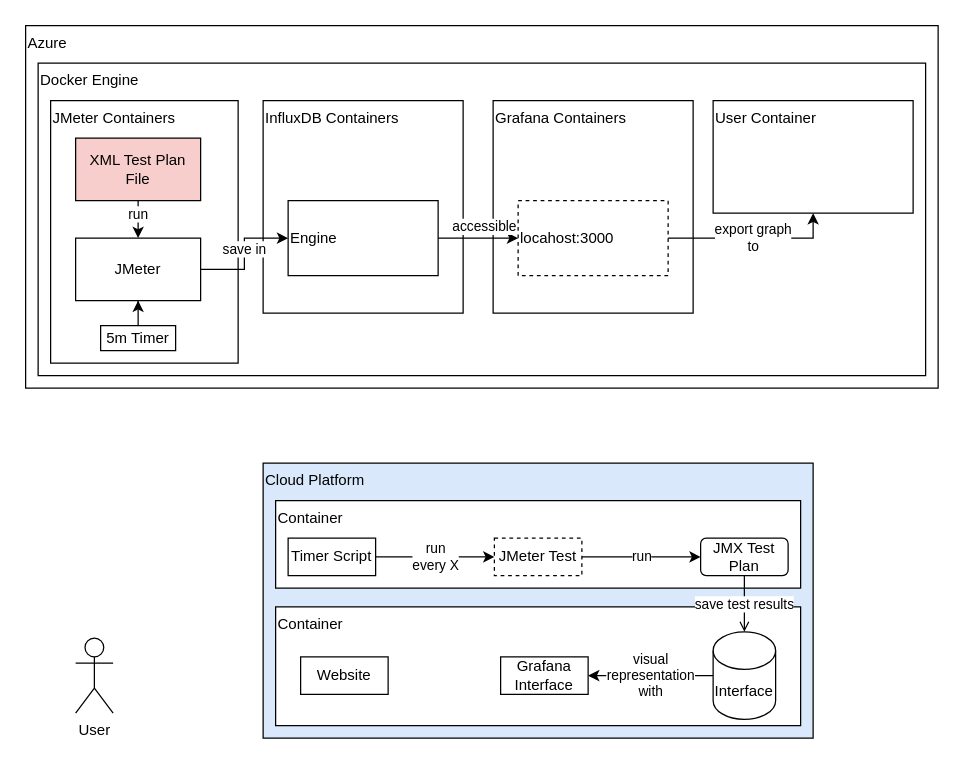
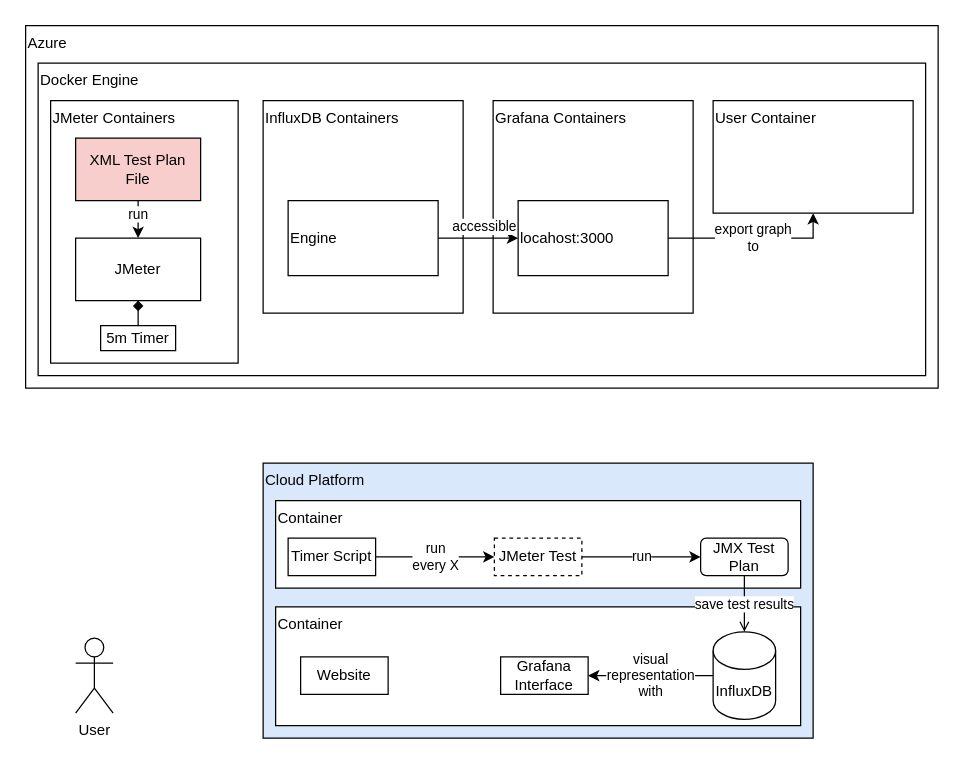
  <mxCell id="0" />
  <mxCell id="1" parent="0" />
  <mxCell id="2" value="Cloud Platform" style="rounded=0;whiteSpace=wrap;html=1;align=left;verticalAlign=top;fillColor=#dae8fc;" vertex="1" parent="1"><mxGeometry x="210" y="370" width="440" height="220" as="geometry" /></mxCell>
  <mxCell id="3" value="Container" style="rounded=0;whiteSpace=wrap;html=1;align=left;verticalAlign=top;" vertex="1" parent="1"><mxGeometry x="220" y="485" width="420" height="95" as="geometry" /></mxCell>
  <mxCell id="4" value="Azure" style="rounded=0;whiteSpace=wrap;html=1;verticalAlign=top;align=left;" parent="1" vertex="1"><mxGeometry x="20" width="730" height="290" as="geometry" y="20" /></mxCell>
  <mxCell id="5" value="Docker Engine" style="rounded=0;whiteSpace=wrap;html=1;align=left;verticalAlign=top;" parent="1" vertex="1"><mxGeometry x="30" y="50" width="710" height="250" as="geometry" /></mxCell>
  <mxCell id="6" value="JMeter Containers" style="rounded=0;whiteSpace=wrap;html=1;align=left;verticalAlign=top;" parent="1" vertex="1"><mxGeometry x="40" y="80" width="150" height="210" as="geometry" /></mxCell>
  <mxCell id="7" value="InfluxDB Containers" style="rounded=0;whiteSpace=wrap;html=1;align=left;verticalAlign=top;" parent="1" vertex="1"><mxGeometry x="210" y="80" width="160" height="170" as="geometry" /></mxCell>
  <mxCell id="8" value="Grafana Containers" style="rounded=0;whiteSpace=wrap;html=1;align=left;verticalAlign=top;" parent="1" vertex="1"><mxGeometry x="394" y="80" width="160" height="170" as="geometry" /></mxCell>
- <mxCell id="9" value="save in" style="edgeStyle=orthogonalEdgeStyle;rounded=0;orthogonalLoop=1;jettySize=auto;html=1;entryX=0;entryY=0.5;entryDx=0;entryDy=0;" parent="1" source="10" target="16" edge="1"><mxGeometry x="0.084" relative="1" as="geometry"><mxPoint as="offset" /></mxGeometry></mxCell>
  <mxCell id="10" value="JMeter" style="rounded=0;whiteSpace=wrap;html=1;" parent="1" vertex="1"><mxGeometry x="60" y="190" width="100" height="50" as="geometry" /></mxCell>
  <mxCell id="11" style="edgeStyle=orthogonalEdgeStyle;rounded=0;orthogonalLoop=1;jettySize=auto;html=1;entryX=0.5;entryY=0;entryDx=0;entryDy=0;" parent="1" source="13" target="10" edge="1"><mxGeometry relative="1" as="geometry" /></mxCell>
  <mxCell id="12" value="run" style="edgeLabel;html=1;align=center;verticalAlign=middle;resizable=0;points=[];" parent="11" vertex="1" connectable="0"><mxGeometry x="-0.281" relative="1" as="geometry"><mxPoint x="-0.03" y="-7.71" as="offset" /></mxGeometry></mxCell>
  <mxCell id="13" value="XML Test Plan File" style="rounded=0;whiteSpace=wrap;html=1;fillColor=#f8cecc;" parent="1" vertex="1"><mxGeometry x="60" y="110" width="100" height="50" as="geometry" /></mxCell>
  <mxCell id="14" style="edgeStyle=orthogonalEdgeStyle;rounded=0;orthogonalLoop=1;jettySize=auto;html=1;entryX=0;entryY=0.5;entryDx=0;entryDy=0;" parent="1" source="16" target="17" edge="1"><mxGeometry relative="1" as="geometry" /></mxCell>
  <mxCell id="15" value="accessible" style="edgeLabel;html=1;align=center;verticalAlign=middle;resizable=0;points=[];" parent="14" vertex="1" connectable="0"><mxGeometry x="0.224" relative="1" as="geometry"><mxPoint x="-2.57" y="-10" as="offset" /></mxGeometry></mxCell>
  <mxCell id="16" value="Engine" style="rounded=0;whiteSpace=wrap;html=1;align=left;" parent="1" vertex="1"><mxGeometry x="230" y="160" width="120" height="60" as="geometry" /></mxCell>
- <mxCell id="17" value="locahost:3000" style="rounded=0;whiteSpace=wrap;html=1;align=left;dashed=1;" parent="1" vertex="1"><mxGeometry x="414" y="160" width="120" height="60" as="geometry" /></mxCell>
+ <mxCell id="17" value="locahost:3000" style="rounded=0;whiteSpace=wrap;html=1;align=left;" parent="1" vertex="1"><mxGeometry x="414" y="160" width="120" height="60" as="geometry" /></mxCell>
  <mxCell id="18" value="User Container" style="rounded=0;whiteSpace=wrap;html=1;align=left;verticalAlign=top;" parent="1" vertex="1"><mxGeometry x="570" y="80" width="160" height="90" as="geometry" /></mxCell>
  <mxCell id="19" value="export graph&lt;br&gt;to" style="edgeStyle=orthogonalEdgeStyle;rounded=0;orthogonalLoop=1;jettySize=auto;html=1;entryX=0.5;entryY=1;entryDx=0;entryDy=0;" parent="1" source="17" target="18" edge="1"><mxGeometry relative="1" as="geometry"><mxPoint x="590" y="140" as="targetPoint" /></mxGeometry></mxCell>
- <mxCell id="20" style="edgeStyle=orthogonalEdgeStyle;rounded=0;orthogonalLoop=1;jettySize=auto;html=1;entryX=0.5;entryY=1;entryDx=0;entryDy=0;" parent="1" source="21" target="10" edge="1"><mxGeometry relative="1" as="geometry" /></mxCell>
+ <mxCell id="20" style="edgeStyle=orthogonalEdgeStyle;rounded=0;orthogonalLoop=1;jettySize=auto;html=1;entryX=0.5;entryY=1;entryDx=0;entryDy=0;endArrow=diamond;" parent="1" source="21" target="10" edge="1"><mxGeometry relative="1" as="geometry" /></mxCell>
  <mxCell id="21" value="5m Timer" style="rounded=0;whiteSpace=wrap;html=1;align=center;verticalAlign=middle;" parent="1" vertex="1"><mxGeometry x="80" y="260" width="60" height="20" as="geometry" /></mxCell>
  <mxCell id="22" value="Container" style="rounded=0;whiteSpace=wrap;html=1;align=left;verticalAlign=top;" vertex="1" parent="1"><mxGeometry x="220" y="400" width="420" height="70" as="geometry" /></mxCell>
  <mxCell id="23" value="User" style="shape=umlActor;verticalLabelPosition=bottom;verticalAlign=top;html=1;outlineConnect=0;" vertex="1" parent="1"><mxGeometry x="60" y="510" width="30" height="60" as="geometry" /></mxCell>
  <mxCell id="24" value="Website" style="rounded=0;whiteSpace=wrap;html=1;align=center;verticalAlign=middle;" vertex="1" parent="1"><mxGeometry x="240" y="525" width="70" height="30" as="geometry" /></mxCell>
  <mxCell id="25" value="Grafana&lt;br&gt;Interface" style="rounded=0;whiteSpace=wrap;html=1;align=center;verticalAlign=middle;" vertex="1" parent="1"><mxGeometry x="400" y="525" width="70" height="30" as="geometry" /></mxCell>
  <mxCell id="26" value="run" style="edgeStyle=orthogonalEdgeStyle;rounded=0;orthogonalLoop=1;jettySize=auto;html=1;entryX=0;entryY=0.5;entryDx=0;entryDy=0;" edge="1" parent="1" source="27" target="29"><mxGeometry relative="1" as="geometry" /></mxCell>
  <mxCell id="27" value="JMeter Test" style="rounded=0;whiteSpace=wrap;html=1;align=center;verticalAlign=middle;dashed=1;" vertex="1" parent="1"><mxGeometry x="395" y="430" width="70" height="30" as="geometry" /></mxCell>
  <mxCell id="28" value="save test results" style="edgeStyle=orthogonalEdgeStyle;rounded=0;orthogonalLoop=1;jettySize=auto;html=1;entryX=0.5;entryY=0;entryDx=0;entryDy=0;entryPerimeter=0;endArrow=open;" edge="1" parent="1" source="29" target="31"><mxGeometry relative="1" as="geometry"><mxPoint x="659" y="525" as="targetPoint" /></mxGeometry></mxCell>
  <mxCell id="29" value="JMX Test Plan" style="rounded=1;whiteSpace=wrap;html=1;align=center;" vertex="1" parent="1"><mxGeometry x="560" y="430" width="70" height="30" as="geometry" /></mxCell>
  <mxCell id="30" value="visual &lt;br&gt;representation &lt;br&gt;with" style="edgeStyle=orthogonalEdgeStyle;rounded=0;orthogonalLoop=1;jettySize=auto;html=1;entryX=1;entryY=0.5;entryDx=0;entryDy=0;" edge="1" parent="1" source="31" target="25"><mxGeometry relative="1" as="geometry"><mxPoint as="offset" /></mxGeometry></mxCell>
- <mxCell id="31" value="Interface" style="shape=cylinder3;whiteSpace=wrap;html=1;boundedLbl=1;backgroundOutline=1;size=15;align=center;" vertex="1" parent="1"><mxGeometry x="570" y="505" width="50" height="70" as="geometry" /></mxCell>
+ <mxCell id="31" value="InfluxDB" style="shape=cylinder3;whiteSpace=wrap;html=1;boundedLbl=1;backgroundOutline=1;size=15;align=center;" vertex="1" parent="1"><mxGeometry x="570" y="505" width="50" height="70" as="geometry" /></mxCell>
  <mxCell id="32" value="run&lt;br&gt;every X" style="edgeStyle=orthogonalEdgeStyle;rounded=0;orthogonalLoop=1;jettySize=auto;html=1;entryX=0;entryY=0.5;entryDx=0;entryDy=0;" edge="1" parent="1" source="33" target="27"><mxGeometry relative="1" as="geometry" /></mxCell>
  <mxCell id="33" value="Timer Script" style="rounded=0;whiteSpace=wrap;html=1;align=center;verticalAlign=middle;" vertex="1" parent="1"><mxGeometry x="230" y="430" width="70" height="30" as="geometry" /></mxCell>
